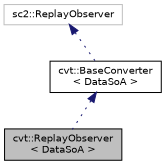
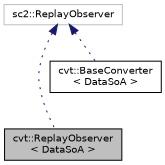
  digraph {
    node [color=black fillcolor=white fontname=Helvetica fontsize=10 shape=record style=filled]
    edge [color=midnightblue dir=back fontname=Helvetica fontsize=10 labelfontname=Helvetica labelfontsize=10 style=dotted]
    n1 [fillcolor=grey75 fontcolor=black height=0.2 label="cvt::ReplayObserver\l\< DataSoA \>" width=0.4]
    n2 [height=0.2 label="cvt::BaseConverter\l\< DataSoA \>" width=0.4]
    n3 [color=grey75 height=0.2 label="sc2::ReplayObserver" width=0.4]
-   n2 -> n1
+   n3 -> n1
    n3 -> n2
  }
